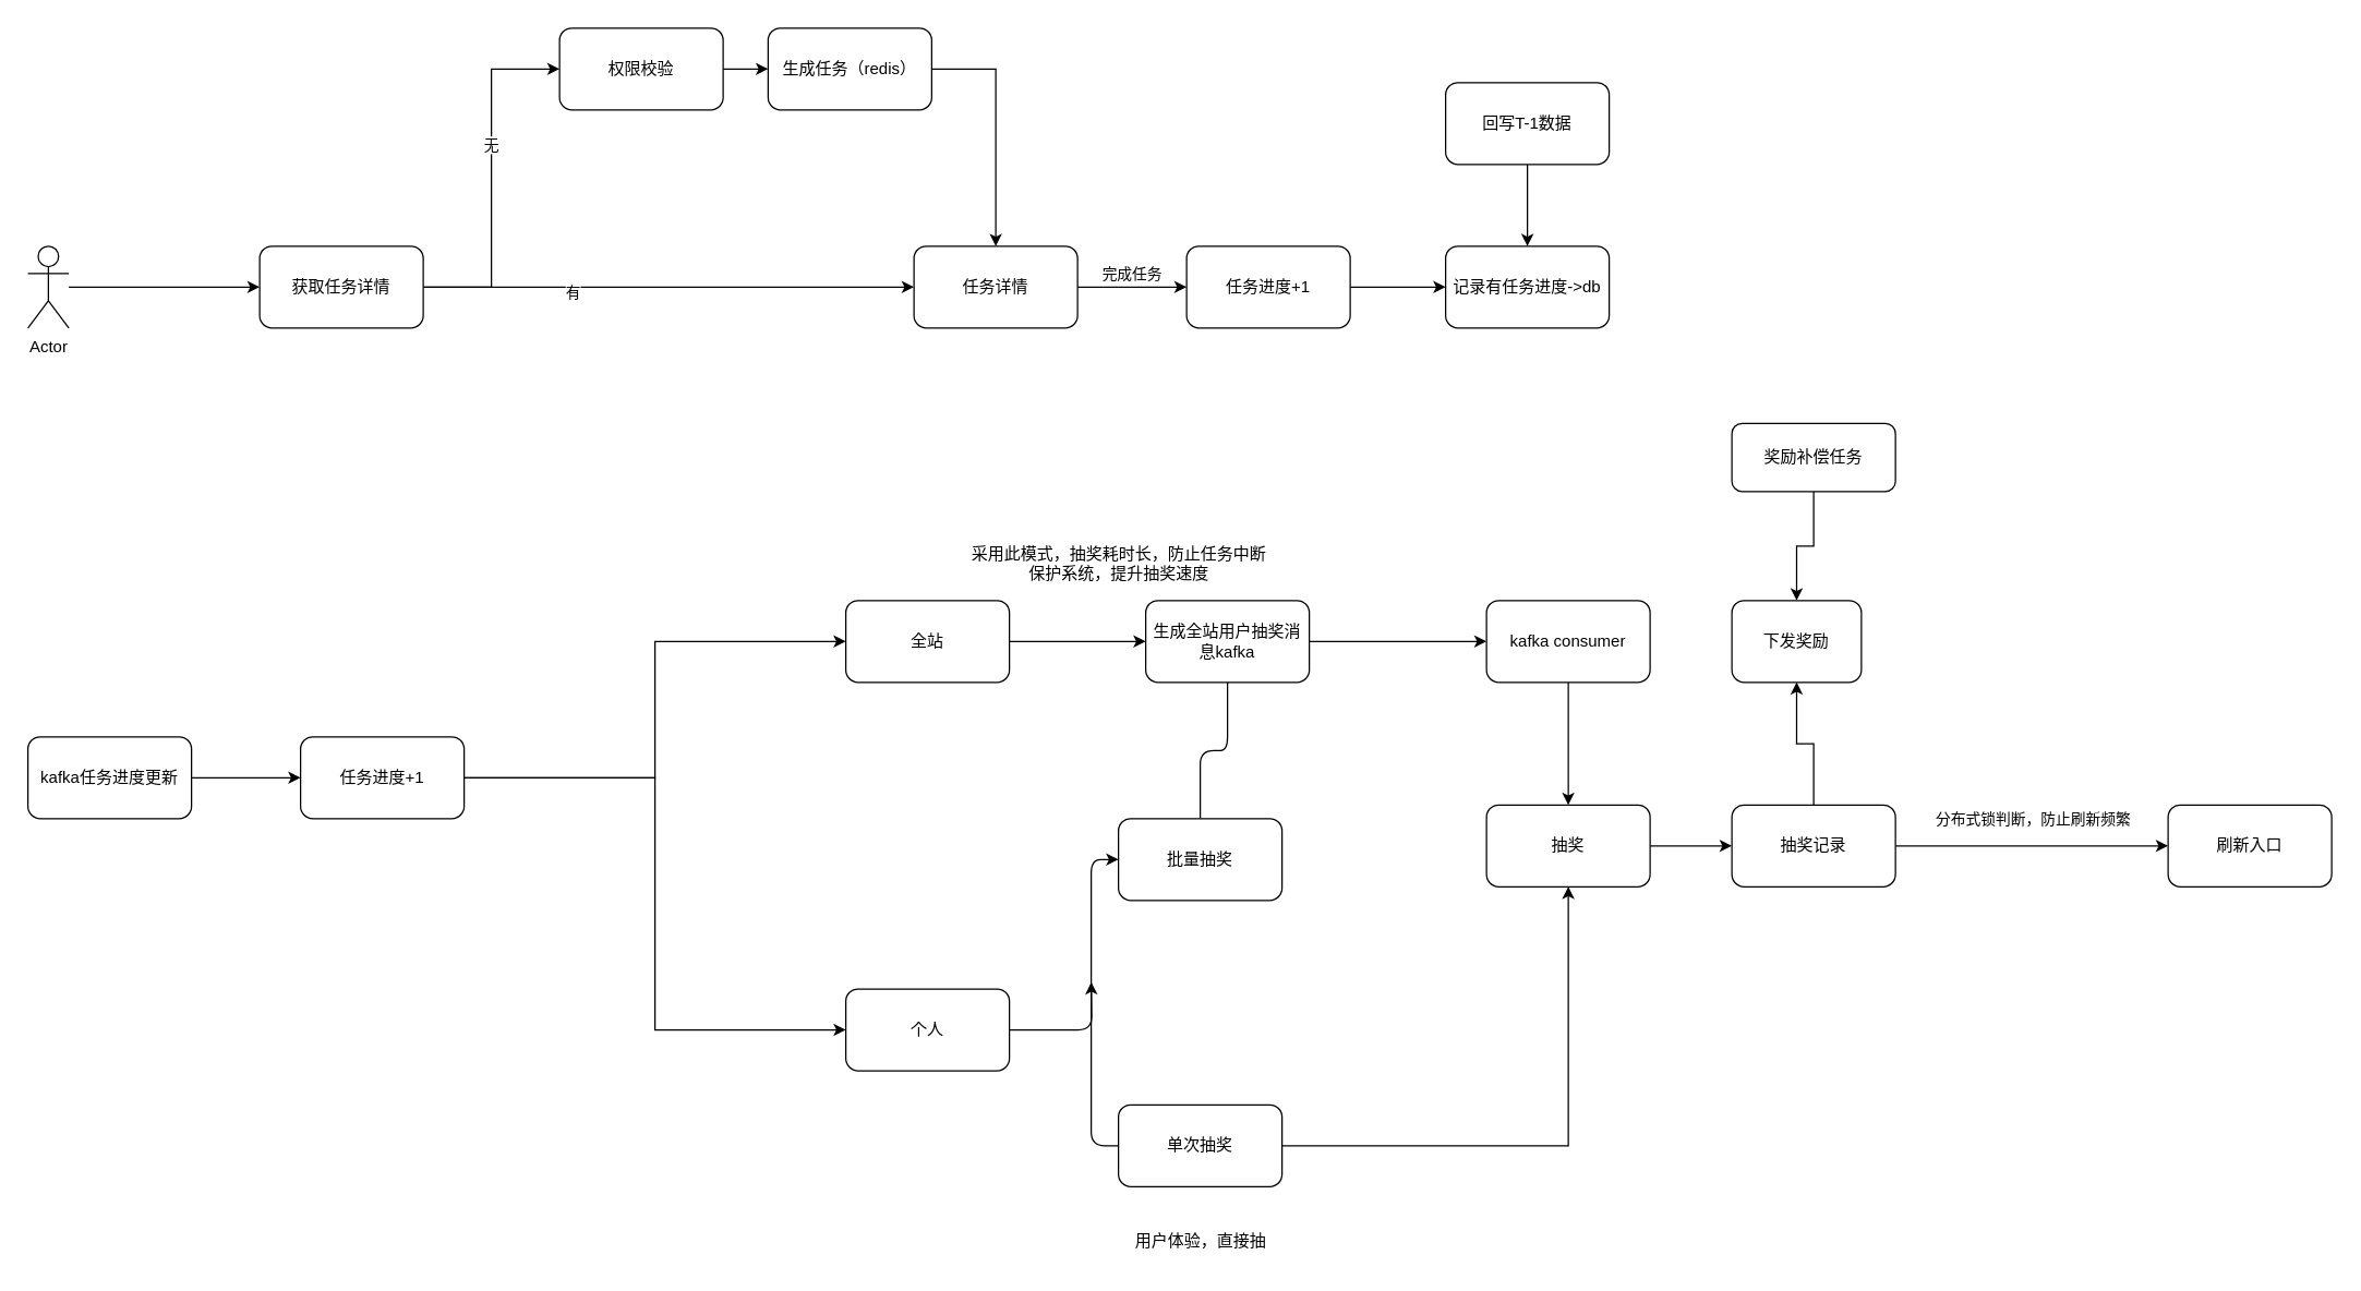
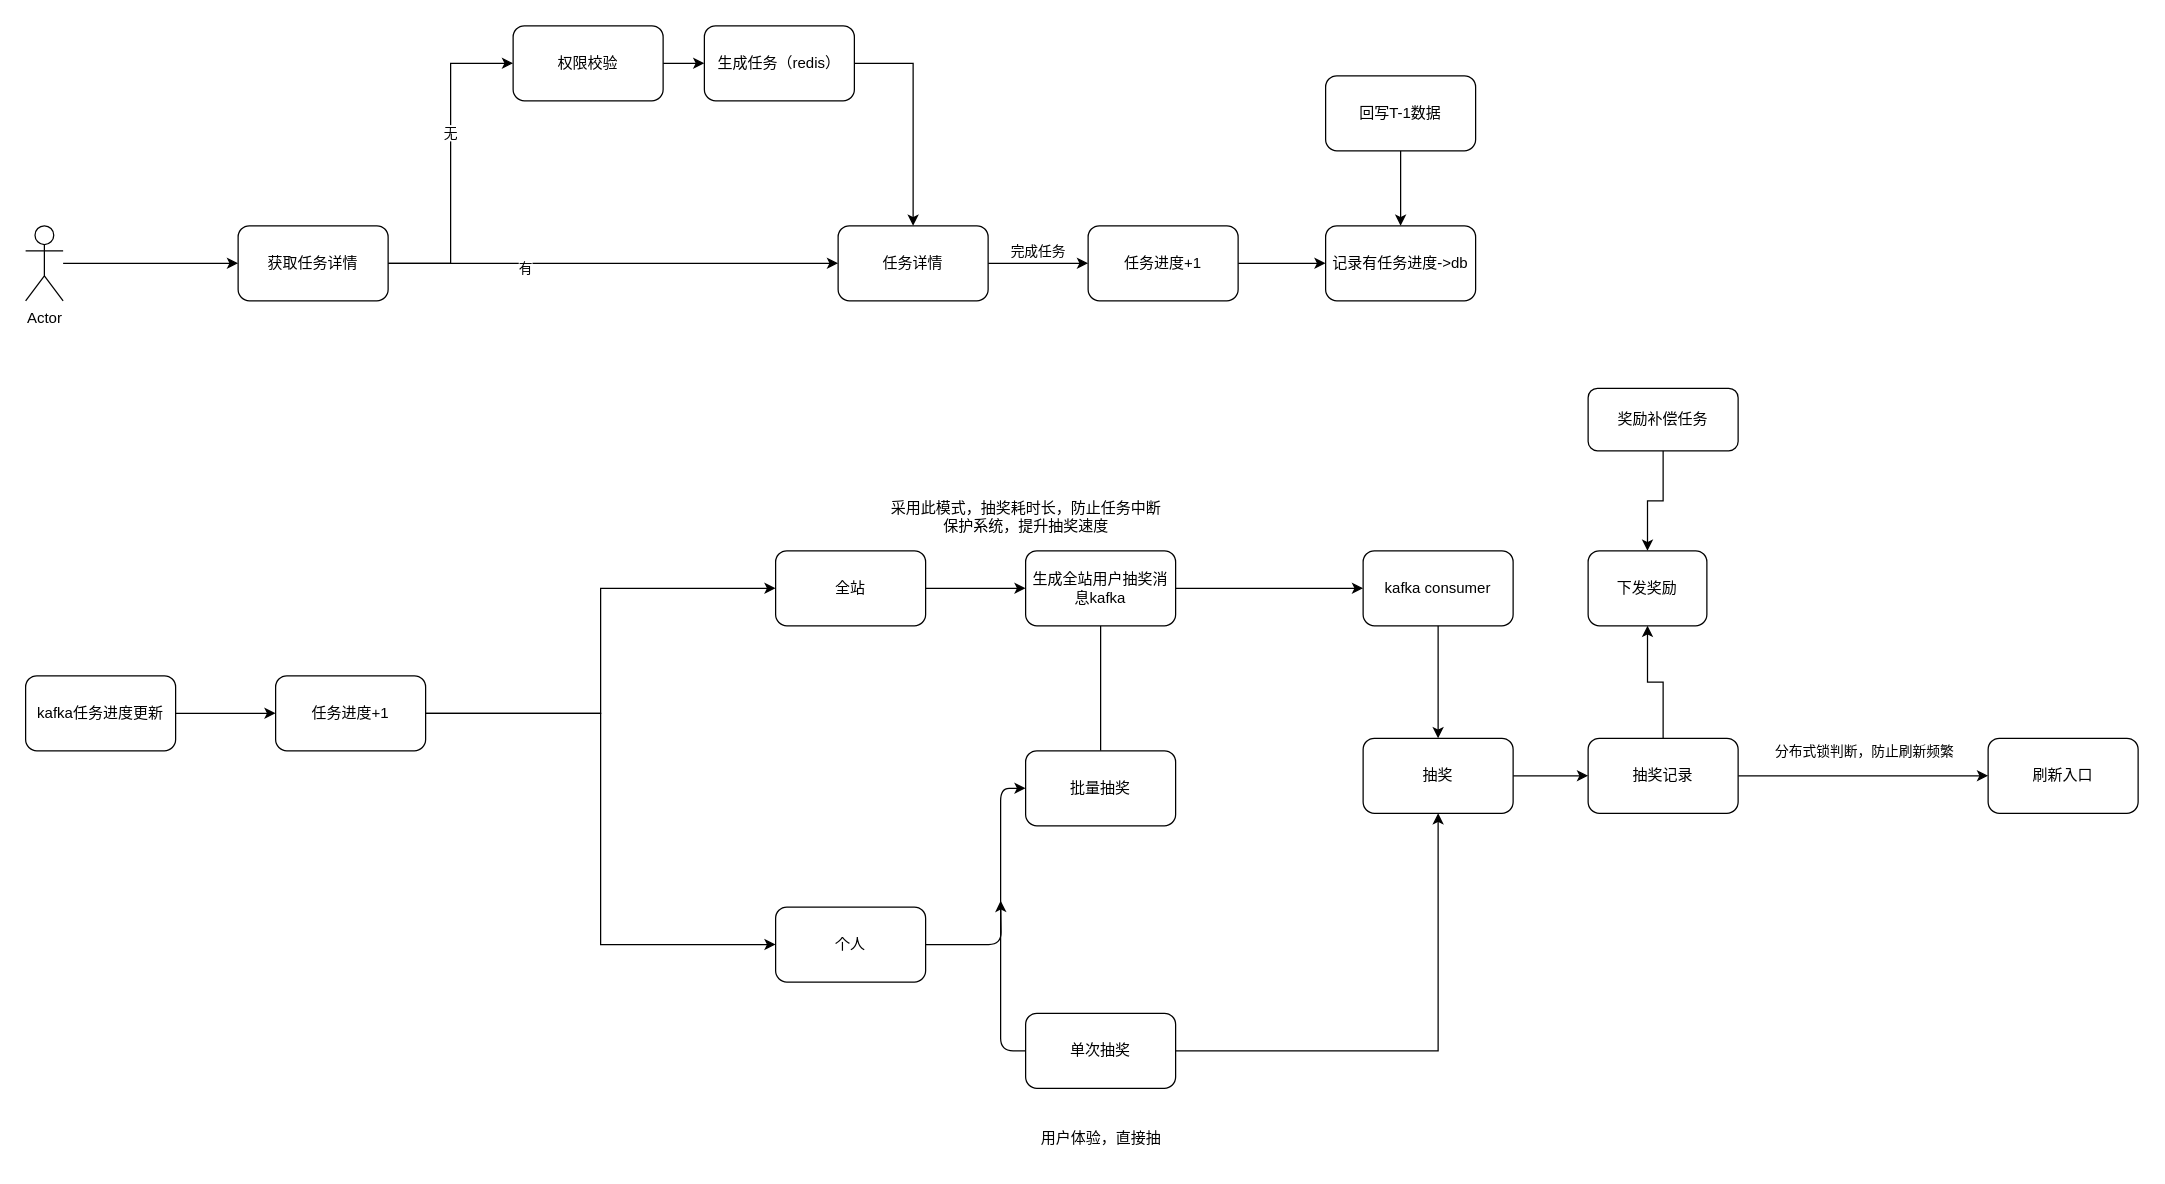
  <mxCell id="0" />
  <mxCell id="1" parent="0" />
  <mxCell id="2" style="edgeStyle=orthogonalEdgeStyle;rounded=0;orthogonalLoop=1;jettySize=auto;html=1;entryX=0;entryY=0.5;entryDx=0;entryDy=0;" edge="1" parent="1" source="3" target="8"><mxGeometry relative="1" as="geometry" /></mxCell>
  <mxCell id="3" value="Actor" style="shape=umlActor;verticalLabelPosition=bottom;verticalAlign=top;html=1;outlineConnect=0;rounded=1;" parent="1" vertex="1"><mxGeometry x="20" y="180" width="30" height="60" as="geometry" /></mxCell>
  <mxCell id="4" style="edgeStyle=orthogonalEdgeStyle;orthogonalLoop=1;jettySize=auto;html=1;" parent="1" source="8" target="11" edge="1"><mxGeometry relative="1" as="geometry" /></mxCell>
  <mxCell id="5" value="有" style="edgeLabel;html=1;align=center;verticalAlign=middle;resizable=0;points=[];" vertex="1" connectable="0" parent="4"><mxGeometry x="-0.392" y="-3" relative="1" as="geometry"><mxPoint as="offset" /></mxGeometry></mxCell>
  <mxCell id="6" style="edgeStyle=orthogonalEdgeStyle;rounded=0;orthogonalLoop=1;jettySize=auto;html=1;exitX=1;exitY=0.5;exitDx=0;exitDy=0;entryX=0;entryY=0.5;entryDx=0;entryDy=0;" edge="1" parent="1" source="8" target="13"><mxGeometry relative="1" as="geometry" /></mxCell>
  <mxCell id="7" value="无" style="edgeLabel;html=1;align=center;verticalAlign=middle;resizable=0;points=[];" vertex="1" connectable="0" parent="6"><mxGeometry x="0.2" y="1" relative="1" as="geometry"><mxPoint y="1" as="offset" /></mxGeometry></mxCell>
  <mxCell id="8" value="获取任务详情" style="rounded=1;whiteSpace=wrap;html=1;" parent="1" vertex="1"><mxGeometry x="190" y="180" width="120" height="60" as="geometry" /></mxCell>
  <mxCell id="9" style="edgeStyle=orthogonalEdgeStyle;orthogonalLoop=1;jettySize=auto;html=1;entryX=0;entryY=0.5;entryDx=0;entryDy=0;" parent="1" source="11" target="17" edge="1"><mxGeometry relative="1" as="geometry" /></mxCell>
  <mxCell id="10" value="完成任务&lt;br&gt;" style="edgeLabel;html=1;align=center;verticalAlign=middle;resizable=0;points=[];" parent="9" vertex="1" connectable="0"><mxGeometry x="-0.025" y="3" relative="1" as="geometry"><mxPoint y="-7" as="offset" /></mxGeometry></mxCell>
  <mxCell id="11" value="任务详情" style="rounded=1;whiteSpace=wrap;html=1;" parent="1" vertex="1"><mxGeometry x="670" y="180" width="120" height="60" as="geometry" /></mxCell>
  <mxCell id="12" value="" style="edgeStyle=orthogonalEdgeStyle;rounded=0;orthogonalLoop=1;jettySize=auto;html=1;" edge="1" parent="1" source="13" target="15"><mxGeometry relative="1" as="geometry" /></mxCell>
  <mxCell id="13" value="权限校验" style="rounded=1;whiteSpace=wrap;html=1;" parent="1" vertex="1"><mxGeometry x="410" y="20" width="120" height="60" as="geometry" /></mxCell>
  <mxCell id="14" style="edgeStyle=orthogonalEdgeStyle;rounded=0;orthogonalLoop=1;jettySize=auto;html=1;exitX=1;exitY=0.5;exitDx=0;exitDy=0;" edge="1" parent="1" source="15" target="11"><mxGeometry relative="1" as="geometry" /></mxCell>
  <mxCell id="15" value="生成任务（redis）" style="rounded=1;whiteSpace=wrap;html=1;" parent="1" vertex="1"><mxGeometry x="563" y="20" width="120" height="60" as="geometry" /></mxCell>
  <mxCell id="16" style="edgeStyle=orthogonalEdgeStyle;orthogonalLoop=1;jettySize=auto;html=1;exitX=1;exitY=0.5;exitDx=0;exitDy=0;entryX=0;entryY=0.5;entryDx=0;entryDy=0;" parent="1" source="17" target="18" edge="1"><mxGeometry relative="1" as="geometry" /></mxCell>
  <mxCell id="17" value="任务进度+1" style="rounded=1;whiteSpace=wrap;html=1;" parent="1" vertex="1"><mxGeometry x="870" y="180" width="120" height="60" as="geometry" /></mxCell>
  <mxCell id="18" value="记录有任务进度-&amp;gt;db" style="rounded=1;whiteSpace=wrap;html=1;" parent="1" vertex="1"><mxGeometry x="1060" y="180" width="120" height="60" as="geometry" /></mxCell>
  <mxCell id="19" style="edgeStyle=orthogonalEdgeStyle;orthogonalLoop=1;jettySize=auto;html=1;exitX=0.5;exitY=1;exitDx=0;exitDy=0;entryX=0.5;entryY=0;entryDx=0;entryDy=0;" parent="1" source="20" target="18" edge="1"><mxGeometry relative="1" as="geometry" /></mxCell>
  <mxCell id="20" value="回写T-1数据" style="rounded=1;whiteSpace=wrap;html=1;" parent="1" vertex="1"><mxGeometry x="1060" y="60" width="120" height="60" as="geometry" /></mxCell>
  <mxCell id="21" style="edgeStyle=orthogonalEdgeStyle;orthogonalLoop=1;jettySize=auto;html=1;exitX=0;exitY=0.5;exitDx=0;exitDy=0;entryX=0;entryY=0.5;entryDx=0;entryDy=0;" parent="1" source="33" target="27" edge="1"><mxGeometry relative="1" as="geometry" /></mxCell>
  <mxCell id="22" style="edgeStyle=orthogonalEdgeStyle;orthogonalLoop=1;jettySize=auto;html=1;exitX=1;exitY=0.5;exitDx=0;exitDy=0;" parent="1" source="23" edge="1"><mxGeometry relative="1" as="geometry"><mxPoint x="800" y="720" as="targetPoint" /></mxGeometry></mxCell>
  <mxCell id="23" value="个人" style="rounded=1;whiteSpace=wrap;html=1;" parent="1" vertex="1"><mxGeometry x="620" y="725" width="120" height="60" as="geometry" /></mxCell>
  <mxCell id="24" style="edgeStyle=orthogonalEdgeStyle;orthogonalLoop=1;jettySize=auto;html=1;exitX=1;exitY=0.5;exitDx=0;exitDy=0;entryX=0;entryY=0.5;entryDx=0;entryDy=0;" parent="1" source="25" target="31" edge="1"><mxGeometry relative="1" as="geometry" /></mxCell>
  <mxCell id="25" value="全站" style="rounded=1;whiteSpace=wrap;html=1;" parent="1" vertex="1"><mxGeometry x="620" y="440" width="120" height="60" as="geometry" /></mxCell>
  <mxCell id="26" style="edgeStyle=orthogonalEdgeStyle;orthogonalLoop=1;jettySize=auto;html=1;entryX=0.5;entryY=1;entryDx=0;entryDy=0;endArrow=none;" parent="1" source="27" target="31" edge="1"><mxGeometry relative="1" as="geometry" /></mxCell>
  <mxCell id="27" value="批量抽奖" style="rounded=1;whiteSpace=wrap;html=1;" parent="1" vertex="1"><mxGeometry x="820" y="600" width="120" height="60" as="geometry" /></mxCell>
  <mxCell id="28" value="" style="edgeStyle=orthogonalEdgeStyle;rounded=0;orthogonalLoop=1;jettySize=auto;html=1;" edge="1" parent="1" source="29" target="39"><mxGeometry relative="1" as="geometry" /></mxCell>
  <mxCell id="29" value="抽奖" style="rounded=1;whiteSpace=wrap;html=1;" parent="1" vertex="1"><mxGeometry x="1090" y="590" width="120" height="60" as="geometry" /></mxCell>
  <mxCell id="30" style="edgeStyle=orthogonalEdgeStyle;rounded=0;orthogonalLoop=1;jettySize=auto;html=1;entryX=0;entryY=0.5;entryDx=0;entryDy=0;" edge="1" parent="1" source="31" target="35"><mxGeometry relative="1" as="geometry" /></mxCell>
- <mxCell id="31" value="生成全站用户抽奖消息kafka" style="rounded=1;whiteSpace=wrap;html=1;" parent="1" vertex="1"><mxGeometry x="840" y="440" width="120" height="60" as="geometry" /></mxCell>
+ <mxCell id="31" value="生成全站用户抽奖消息kafka" style="rounded=1;whiteSpace=wrap;html=1;" parent="1" vertex="1"><mxGeometry x="820" y="440" width="120" height="60" as="geometry" /></mxCell>
  <mxCell id="32" style="edgeStyle=orthogonalEdgeStyle;rounded=0;orthogonalLoop=1;jettySize=auto;html=1;exitX=1;exitY=0.5;exitDx=0;exitDy=0;" edge="1" parent="1" source="33" target="29"><mxGeometry relative="1" as="geometry" /></mxCell>
  <mxCell id="33" value="单次抽奖" style="rounded=1;whiteSpace=wrap;html=1;" parent="1" vertex="1"><mxGeometry x="820" y="810" width="120" height="60" as="geometry" /></mxCell>
  <mxCell id="34" value="" style="edgeStyle=orthogonalEdgeStyle;rounded=0;orthogonalLoop=1;jettySize=auto;html=1;" edge="1" parent="1" source="35" target="29"><mxGeometry relative="1" as="geometry" /></mxCell>
  <mxCell id="35" value="kafka consumer" style="rounded=1;whiteSpace=wrap;html=1;" vertex="1" parent="1"><mxGeometry x="1090" y="440" width="120" height="60" as="geometry" /></mxCell>
  <mxCell id="36" style="edgeStyle=orthogonalEdgeStyle;rounded=0;orthogonalLoop=1;jettySize=auto;html=1;entryX=0;entryY=0.5;entryDx=0;entryDy=0;" edge="1" parent="1" source="39" target="40"><mxGeometry relative="1" as="geometry" /></mxCell>
  <mxCell id="37" value="分布式锁判断，防止刷新频繁" style="edgeLabel;html=1;align=center;verticalAlign=middle;resizable=0;points=[];" vertex="1" connectable="0" parent="36"><mxGeometry x="-0.283" y="3" relative="1" as="geometry"><mxPoint x="28" y="-17" as="offset" /></mxGeometry></mxCell>
  <mxCell id="38" style="edgeStyle=orthogonalEdgeStyle;rounded=0;orthogonalLoop=1;jettySize=auto;html=1;exitX=0.5;exitY=0;exitDx=0;exitDy=0;entryX=0.5;entryY=1;entryDx=0;entryDy=0;" edge="1" parent="1" source="39" target="45"><mxGeometry relative="1" as="geometry" /></mxCell>
  <mxCell id="39" value="抽奖记录" style="rounded=1;whiteSpace=wrap;html=1;" vertex="1" parent="1"><mxGeometry x="1270" y="590" width="120" height="60" as="geometry" /></mxCell>
  <mxCell id="40" value="刷新入口" style="rounded=1;whiteSpace=wrap;html=1;" vertex="1" parent="1"><mxGeometry x="1590" y="590" width="120" height="60" as="geometry" /></mxCell>
  <mxCell id="41" value="采用此模式，抽奖耗时长，防止任务中断&lt;br&gt;保护系统，提升抽奖速度" style="text;html=1;align=center;verticalAlign=middle;resizable=0;points=[];autosize=1;strokeColor=none;fillColor=none;" vertex="1" parent="1"><mxGeometry x="700" y="393" width="240" height="40" as="geometry" /></mxCell>
  <mxCell id="42" value="用户体验，直接抽" style="text;html=1;align=center;verticalAlign=middle;resizable=0;points=[];autosize=1;strokeColor=none;fillColor=none;" vertex="1" parent="1"><mxGeometry x="820" y="895" width="120" height="30" as="geometry" /></mxCell>
  <mxCell id="43" value="" style="edgeStyle=orthogonalEdgeStyle;rounded=0;orthogonalLoop=1;jettySize=auto;html=1;" edge="1" parent="1" source="44" target="45"><mxGeometry relative="1" as="geometry" /></mxCell>
  <mxCell id="44" value="奖励补偿任务" style="rounded=1;whiteSpace=wrap;html=1;" vertex="1" parent="1"><mxGeometry x="1270" y="310" width="120" height="50" as="geometry" /></mxCell>
  <mxCell id="45" value="下发奖励" style="rounded=1;whiteSpace=wrap;html=1;" vertex="1" parent="1"><mxGeometry x="1270" y="440" width="95" height="60" as="geometry" /></mxCell>
  <mxCell id="46" style="edgeStyle=orthogonalEdgeStyle;rounded=0;orthogonalLoop=1;jettySize=auto;html=1;exitX=1;exitY=0.5;exitDx=0;exitDy=0;" edge="1" parent="1" source="47" target="50"><mxGeometry relative="1" as="geometry" /></mxCell>
  <mxCell id="47" value="kafka任务进度更新" style="rounded=1;whiteSpace=wrap;html=1;" vertex="1" parent="1"><mxGeometry x="20" y="540" width="120" height="60" as="geometry" /></mxCell>
  <mxCell id="48" style="edgeStyle=orthogonalEdgeStyle;rounded=0;orthogonalLoop=1;jettySize=auto;html=1;exitX=1;exitY=0.5;exitDx=0;exitDy=0;entryX=0;entryY=0.5;entryDx=0;entryDy=0;" edge="1" parent="1" source="50" target="25"><mxGeometry relative="1" as="geometry" /></mxCell>
  <mxCell id="49" style="edgeStyle=orthogonalEdgeStyle;rounded=0;orthogonalLoop=1;jettySize=auto;html=1;exitX=1;exitY=0.5;exitDx=0;exitDy=0;entryX=0;entryY=0.5;entryDx=0;entryDy=0;" edge="1" parent="1" source="50" target="23"><mxGeometry relative="1" as="geometry" /></mxCell>
  <mxCell id="50" value="任务进度+1" style="rounded=1;whiteSpace=wrap;html=1;" vertex="1" parent="1"><mxGeometry x="220" y="540" width="120" height="60" as="geometry" /></mxCell>
